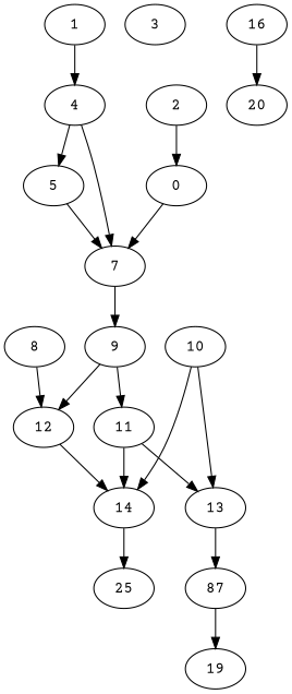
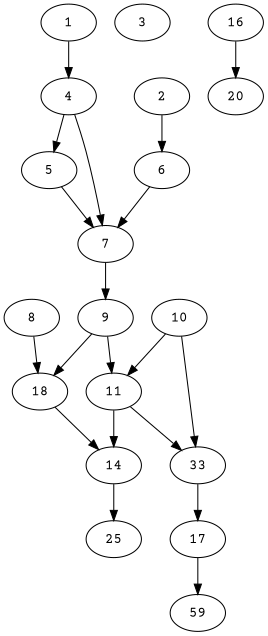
  digraph {
    fontname="Courier Prime"
    node [alpha=0.11 fontname="Courier Prime"]
    edge [fontname="Courier Prime"]
    1 [alpha=0.07 expect_size=20541440]
    4 [expect_size=51807232]
    5 [alpha=0.03 expect_size=38982656]
    7 [alpha=0.06 expect_size=24482816]
-   6 [alpha=0.10 expect_size=50222080 label=0]
+   6 [alpha=0.10 expect_size=50222080]
    9 [alpha=0.07 expect_size=6842368]
    2 [alpha=0.18 expect_size=11040768]
    3 [alpha=0.14 expect_size=13058048]
    8 [alpha=0.02 expect_size=28069888]
-   12 [alpha=0.13 expect_size=33458176]
+   12 [alpha=0.13 expect_size=33458176 label=18]
    11 [alpha=0.01 expect_size=17228800]
    10 [alpha=0.01 expect_size=35504128]
-   13 [expect_size=29660160]
+   13 [expect_size=29660160 label=33]
    14 [alpha=0.03 expect_size=15838208]
-   17 [expect_size=25357312 label=87]
+   17 [expect_size=25357312]
    n16 [alpha=0.02 expect_size=41242624 label=25]
    16 [alpha=0.14 expect_size=48814080]
    20 [alpha=0.12 expect_size=12803072]
-   19 [alpha=0.12 expect_size=43627520]
+   19 [alpha=0.12 expect_size=43627520 label=59]
    1 -> 4
    4 -> 5
    4 -> 7
    5 -> 7
    7 -> 9
    6 -> 7
    9 -> 12
    9 -> 11
    2 -> 6
    8 -> 12
    12 -> 14
    11 -> 13
    11 -> 14
    10 -> 13
-   10 -> 14
+   10 -> 11
    13 -> 17
    14 -> n16
    17 -> 19
    16 -> 20
  }
